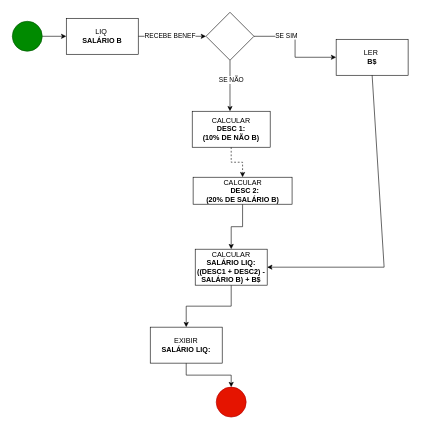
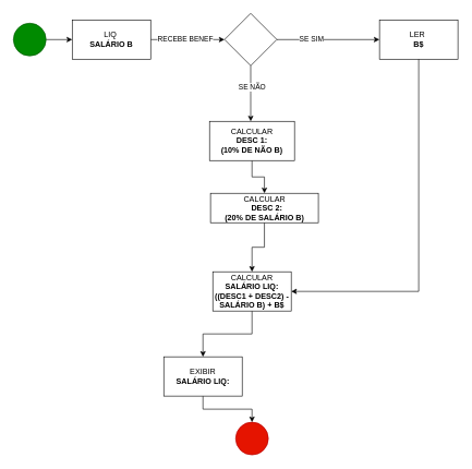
  <mxCell id="0" />
  <mxCell id="1" parent="0" />
  <mxCell id="2" value="" style="edgeStyle=orthogonalEdgeStyle;rounded=0;orthogonalLoop=1;jettySize=auto;html=1;" edge="1" parent="1" source="3" target="6"><mxGeometry relative="1" as="geometry" /></mxCell>
  <mxCell id="3" value="" style="ellipse;whiteSpace=wrap;html=1;aspect=fixed;fillColor=#008a00;fontColor=#ffffff;strokeColor=#005700;" vertex="1" parent="1"><mxGeometry x="20" y="35" width="50" height="50" as="geometry" /></mxCell>
  <mxCell id="4" value="" style="edgeStyle=orthogonalEdgeStyle;rounded=0;orthogonalLoop=1;jettySize=auto;html=1;" edge="1" parent="1" source="6" target="11"><mxGeometry relative="1" as="geometry" /></mxCell>
  <mxCell id="5" value="RECEBE BENEF" style="edgeLabel;html=1;align=center;verticalAlign=middle;resizable=0;points=[];" vertex="1" connectable="0" parent="4"><mxGeometry x="-0.733" y="1" relative="1" as="geometry"><mxPoint x="37" as="offset" /></mxGeometry></mxCell>
  <mxCell id="6" value="LIQ&amp;nbsp;&lt;br&gt;&lt;b&gt;SALÁRIO B&lt;/b&gt;" style="whiteSpace=wrap;html=1;" vertex="1" parent="1"><mxGeometry x="110" y="30" width="120" height="60" as="geometry" /></mxCell>
  <mxCell id="7" value="" style="edgeStyle=orthogonalEdgeStyle;rounded=0;orthogonalLoop=1;jettySize=auto;html=1;" edge="1" parent="1" source="11" target="12"><mxGeometry relative="1" as="geometry" /></mxCell>
  <mxCell id="8" value="SE SIM" style="edgeLabel;html=1;align=center;verticalAlign=middle;resizable=0;points=[];" vertex="1" connectable="0" parent="7"><mxGeometry x="-0.776" y="2" relative="1" as="geometry"><mxPoint x="34" as="offset" /></mxGeometry></mxCell>
  <mxCell id="9" value="" style="edgeStyle=orthogonalEdgeStyle;rounded=0;orthogonalLoop=1;jettySize=auto;html=1;" edge="1" parent="1" source="11"><mxGeometry relative="1" as="geometry"><mxPoint x="383" y="185" as="targetPoint" /></mxGeometry></mxCell>
  <mxCell id="10" value="SE NÃO" style="edgeLabel;html=1;align=center;verticalAlign=middle;resizable=0;points=[];" vertex="1" connectable="0" parent="9"><mxGeometry x="-0.25" y="1" relative="1" as="geometry"><mxPoint as="offset" /></mxGeometry></mxCell>
  <mxCell id="11" value="" style="rhombus;whiteSpace=wrap;html=1;" vertex="1" parent="1"><mxGeometry x="343" y="20" width="80" height="80" as="geometry" /></mxCell>
- <mxCell id="12" value="LER&amp;nbsp;&lt;br&gt;&lt;b&gt;B$&lt;/b&gt;" style="whiteSpace=wrap;html=1;" vertex="1" parent="1"><mxGeometry x="560" y="65" width="120" height="60" as="geometry" /></mxCell>
- <mxCell id="13" value="" style="edgeStyle=orthogonalEdgeStyle;rounded=0;orthogonalLoop=1;jettySize=auto;html=1;dashed=1;" edge="1" parent="1" source="14" target="16"><mxGeometry relative="1" as="geometry" /></mxCell>
+ <mxCell id="12" value="LER&amp;nbsp;&lt;br&gt;&lt;b&gt;B$&lt;/b&gt;" style="whiteSpace=wrap;html=1;" vertex="1" parent="1"><mxGeometry x="580" y="30" width="120" height="60" as="geometry" /></mxCell>
+ <mxCell id="13" value="" style="edgeStyle=orthogonalEdgeStyle;rounded=0;orthogonalLoop=1;jettySize=auto;html=1;" edge="1" parent="1" source="14" target="16"><mxGeometry relative="1" as="geometry" /></mxCell>
  <mxCell id="14" value="CALCULAR&lt;br&gt;&lt;b&gt;DESC 1:&lt;br&gt;(10% DE NÃO B)&lt;/b&gt;" style="whiteSpace=wrap;html=1;" vertex="1" parent="1"><mxGeometry x="320" y="185" width="130" height="60" as="geometry" /></mxCell>
  <mxCell id="15" value="" style="edgeStyle=orthogonalEdgeStyle;rounded=0;orthogonalLoop=1;jettySize=auto;html=1;" edge="1" parent="1" source="16" target="18"><mxGeometry relative="1" as="geometry" /></mxCell>
  <mxCell id="16" value="CALCULAR&lt;br&gt;&amp;nbsp;&amp;nbsp;&lt;b&gt;DESC 2:&lt;/b&gt;&lt;br style=&quot;border-color: var(--border-color);&quot;&gt;&lt;b style=&quot;border-color: var(--border-color);&quot;&gt;(20% DE SALÁRIO B)&lt;/b&gt;" style="whiteSpace=wrap;html=1;" vertex="1" parent="1"><mxGeometry x="321.5" y="295" width="165" height="45" as="geometry" /></mxCell>
  <mxCell id="17" value="" style="edgeStyle=orthogonalEdgeStyle;rounded=0;orthogonalLoop=1;jettySize=auto;html=1;" edge="1" parent="1" source="18" target="21"><mxGeometry relative="1" as="geometry" /></mxCell>
  <mxCell id="18" value="CALCULAR&lt;br&gt;&lt;b&gt;SALÁRIO LIQ:&lt;br&gt;((DESC1 + DESC2) - SALÁRIO B) + B$&lt;/b&gt;" style="whiteSpace=wrap;html=1;" vertex="1" parent="1"><mxGeometry x="325" y="415" width="120" height="60" as="geometry" /></mxCell>
  <mxCell id="19" value="" style="endArrow=classic;html=1;rounded=0;exitX=0.5;exitY=1;exitDx=0;exitDy=0;entryX=1;entryY=0.5;entryDx=0;entryDy=0;" edge="1" parent="1" source="12" target="18"><mxGeometry width="50" height="50" relative="1" as="geometry"><mxPoint x="370" y="245" as="sourcePoint" /><mxPoint x="420" y="195" as="targetPoint" /><Array as="points"><mxPoint x="640" y="445" /></Array></mxGeometry></mxCell>
  <mxCell id="20" value="" style="edgeStyle=orthogonalEdgeStyle;rounded=0;orthogonalLoop=1;jettySize=auto;html=1;" edge="1" parent="1" source="21" target="22"><mxGeometry relative="1" as="geometry" /></mxCell>
  <mxCell id="21" value="EXIBIR&lt;br&gt;&lt;b&gt;SALÁRIO LIQ:&lt;/b&gt;" style="whiteSpace=wrap;html=1;" vertex="1" parent="1"><mxGeometry x="250" y="545" width="120" height="60" as="geometry" /></mxCell>
  <mxCell id="22" value="" style="ellipse;whiteSpace=wrap;html=1;aspect=fixed;fillColor=#e51400;fontColor=#ffffff;strokeColor=#B20000;" vertex="1" parent="1"><mxGeometry x="360" y="645" width="50" height="50" as="geometry" /></mxCell>
